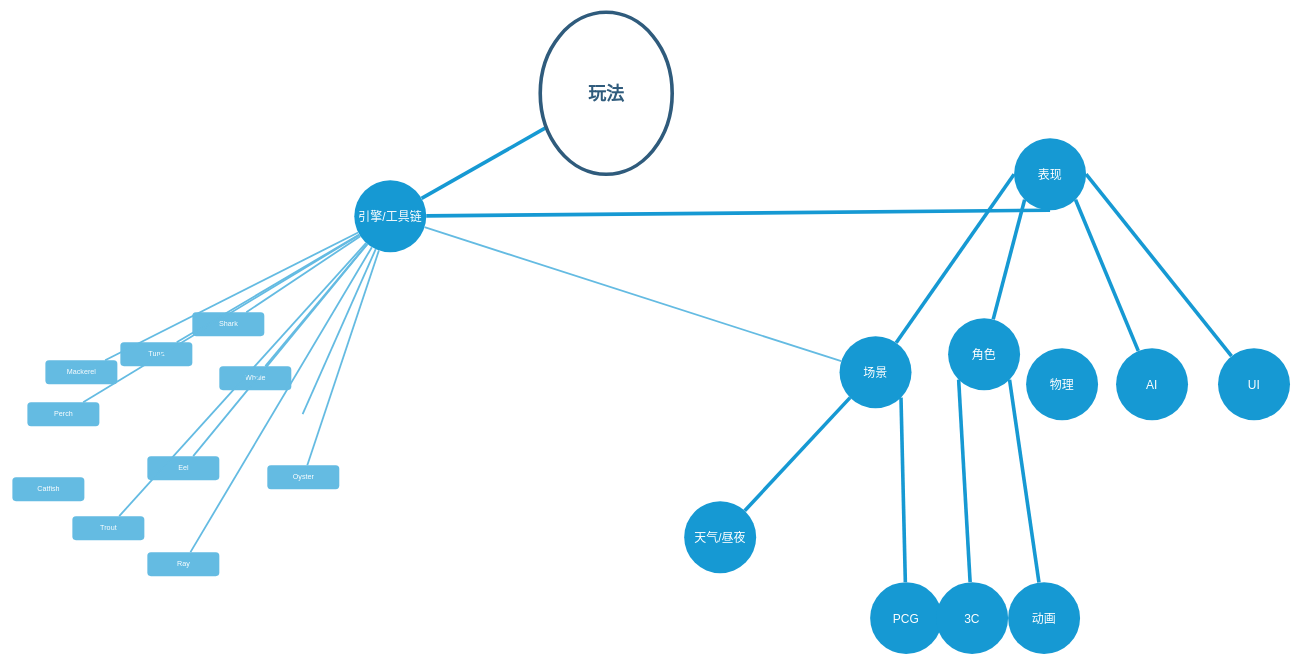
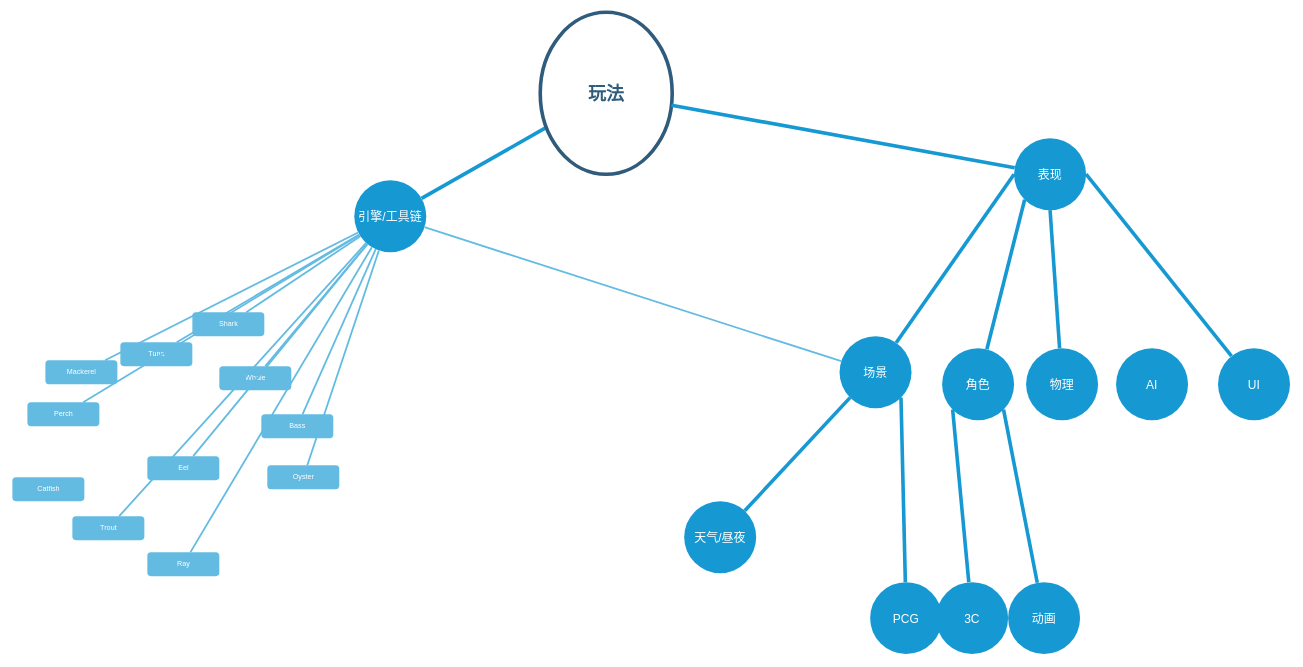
  <mxCell id="0" />
  <mxCell id="1" parent="0" />
  <mxCell id="2" value="引擎/工具链" style="ellipse;whiteSpace=wrap;html=1;shadow=0;fontFamily=Helvetica;fontSize=20;fontColor=#FFFFFF;align=center;strokeWidth=3;fillColor=#1699D3;strokeColor=none;" parent="1" vertex="1"><mxGeometry x="590" y="300" width="120" height="120" as="geometry" /></mxCell>
  <mxCell id="3" style="endArrow=none;strokeWidth=6;strokeColor=#1699D3;html=1;" parent="1" source="26" target="2" edge="1"><mxGeometry relative="1" as="geometry" /></mxCell>
  <mxCell id="4" value="Perch" style="rounded=1;fillColor=#64BBE2;strokeColor=none;strokeWidth=3;shadow=0;html=1;fontColor=#FFFFFF;" parent="1" vertex="1"><mxGeometry x="45" y="670" width="120" height="40" as="geometry" /></mxCell>
  <mxCell id="5" value="Mackerel" style="rounded=1;fillColor=#64BBE2;strokeColor=none;strokeWidth=3;shadow=0;html=1;fontColor=#FFFFFF;" parent="1" vertex="1"><mxGeometry x="75" y="600" width="120" height="40" as="geometry" /></mxCell>
  <mxCell id="6" value="Tuna" style="rounded=1;fillColor=#64BBE2;strokeColor=none;strokeWidth=3;shadow=0;html=1;fontColor=#FFFFFF;" parent="1" vertex="1"><mxGeometry x="200" y="570" width="120" height="40" as="geometry" /></mxCell>
  <mxCell id="7" value="Shark" style="rounded=1;fillColor=#64BBE2;strokeColor=none;strokeWidth=3;shadow=0;html=1;fontColor=#FFFFFF;" parent="1" vertex="1"><mxGeometry x="320" y="520" width="120" height="40" as="geometry" /></mxCell>
  <mxCell id="8" value="Whale" style="rounded=1;fillColor=#64BBE2;strokeColor=none;strokeWidth=3;shadow=0;html=1;fontColor=#FFFFFF;" parent="1" vertex="1"><mxGeometry x="365" y="610" width="120" height="40" as="geometry" /></mxCell>
- <mxCell id="9" value="Bass" style="rounded=1;fillColor=#ffffff;strokeColor=none;strokeWidth=3;shadow=0;html=1;fontColor=#FFFFFF;" parent="1" vertex="1"><mxGeometry x="435" y="690" width="120" height="40" as="geometry" /></mxCell>
+ <mxCell id="9" value="Bass" style="rounded=1;fillColor=#64BBE2;strokeColor=none;strokeWidth=3;shadow=0;html=1;fontColor=#FFFFFF;" parent="1" vertex="1"><mxGeometry x="435" y="690" width="120" height="40" as="geometry" /></mxCell>
  <mxCell id="10" value="Eel" style="rounded=1;fillColor=#64BBE2;strokeColor=none;strokeWidth=3;shadow=0;html=1;fontColor=#FFFFFF;" parent="1" vertex="1"><mxGeometry x="245" y="760" width="120" height="40" as="geometry" /></mxCell>
  <mxCell id="11" value="Oyster" style="rounded=1;fillColor=#64BBE2;strokeColor=none;strokeWidth=3;shadow=0;html=1;fontColor=#FFFFFF;" parent="1" vertex="1"><mxGeometry x="445" y="775" width="120" height="40" as="geometry" /></mxCell>
  <mxCell id="12" value="Ray" style="rounded=1;fillColor=#64BBE2;strokeColor=none;strokeWidth=3;shadow=0;html=1;fontColor=#FFFFFF;" parent="1" vertex="1"><mxGeometry x="245" y="920" width="120" height="40" as="geometry" /></mxCell>
  <mxCell id="13" value="Trout" style="rounded=1;fillColor=#64BBE2;strokeColor=none;strokeWidth=3;shadow=0;html=1;fontColor=#FFFFFF;" parent="1" vertex="1"><mxGeometry x="120" y="860" width="120" height="40" as="geometry" /></mxCell>
  <mxCell id="14" value="Catfish" style="rounded=1;fillColor=#64BBE2;strokeColor=none;strokeWidth=3;shadow=0;html=1;fontColor=#FFFFFF;" parent="1" vertex="1"><mxGeometry x="20" y="795" width="120" height="40" as="geometry" /></mxCell>
  <mxCell id="15" value="" style="edgeStyle=none;endArrow=none;strokeWidth=3;strokeColor=#64BBE2;html=1;" parent="1" source="2" target="4" edge="1"><mxGeometry x="-1500" y="270" width="100" height="100" as="geometry"><mxPoint x="-1540" y="80" as="sourcePoint" /><mxPoint x="-1440" y="-20" as="targetPoint" /></mxGeometry></mxCell>
  <mxCell id="16" value="" style="edgeStyle=none;endArrow=none;strokeWidth=3;strokeColor=#64BBE2;html=1;" parent="1" source="2" target="5" edge="1"><mxGeometry x="-1500" y="270" width="100" height="100" as="geometry"><mxPoint x="-1540" y="80" as="sourcePoint" /><mxPoint x="-1440" y="-20" as="targetPoint" /></mxGeometry></mxCell>
  <mxCell id="17" value="" style="edgeStyle=none;endArrow=none;strokeWidth=3;strokeColor=#64BBE2;html=1;" parent="1" source="2" target="6" edge="1"><mxGeometry x="-1500" y="270" width="100" height="100" as="geometry"><mxPoint x="-1540" y="80" as="sourcePoint" /><mxPoint x="-1440" y="-20" as="targetPoint" /></mxGeometry></mxCell>
  <mxCell id="18" value="" style="edgeStyle=none;endArrow=none;strokeWidth=3;strokeColor=#64BBE2;html=1;" parent="1" source="2" target="7" edge="1"><mxGeometry x="-1500" y="270" width="100" height="100" as="geometry"><mxPoint x="-1540" y="80" as="sourcePoint" /><mxPoint x="-1440" y="-20" as="targetPoint" /></mxGeometry></mxCell>
  <mxCell id="19" value="" style="edgeStyle=none;endArrow=none;strokeWidth=3;strokeColor=#64BBE2;html=1;" parent="1" source="2" target="8" edge="1"><mxGeometry x="-1500" y="270" width="100" height="100" as="geometry"><mxPoint x="-1540" y="80" as="sourcePoint" /><mxPoint x="-1440" y="-20" as="targetPoint" /></mxGeometry></mxCell>
  <mxCell id="20" value="" style="edgeStyle=none;endArrow=none;strokeWidth=3;strokeColor=#64BBE2;html=1;" parent="1" source="2" target="9" edge="1"><mxGeometry x="-1500" y="270" width="100" height="100" as="geometry"><mxPoint x="-1540" y="80" as="sourcePoint" /><mxPoint x="-1440" y="-20" as="targetPoint" /></mxGeometry></mxCell>
  <mxCell id="21" value="" style="edgeStyle=none;endArrow=none;strokeWidth=3;strokeColor=#64BBE2;html=1;" parent="1" source="2" target="11" edge="1"><mxGeometry x="-1500" y="270" width="100" height="100" as="geometry"><mxPoint x="-1540" y="80" as="sourcePoint" /><mxPoint x="-1440" y="-20" as="targetPoint" /></mxGeometry></mxCell>
  <mxCell id="22" value="" style="edgeStyle=none;endArrow=none;strokeWidth=3;strokeColor=#64BBE2;html=1;" parent="1" source="2" target="10" edge="1"><mxGeometry x="-1500" y="270" width="100" height="100" as="geometry"><mxPoint x="-1540" y="80" as="sourcePoint" /><mxPoint x="-1440" y="-20" as="targetPoint" /></mxGeometry></mxCell>
  <mxCell id="23" value="" style="edgeStyle=none;endArrow=none;strokeWidth=3;strokeColor=#64BBE2;html=1;" parent="1" source="2" target="12" edge="1"><mxGeometry x="-1500" y="270" width="100" height="100" as="geometry"><mxPoint x="-1540" y="80" as="sourcePoint" /><mxPoint x="-1440" y="-20" as="targetPoint" /></mxGeometry></mxCell>
  <mxCell id="24" value="" style="edgeStyle=none;endArrow=none;strokeWidth=3;strokeColor=#64BBE2;html=1;" parent="1" source="2" target="13" edge="1"><mxGeometry x="-1500" y="270" width="100" height="100" as="geometry"><mxPoint x="-1540" y="80" as="sourcePoint" /><mxPoint x="-1440" y="-20" as="targetPoint" /></mxGeometry></mxCell>
  <mxCell id="25" value="" style="edgeStyle=none;endArrow=none;strokeWidth=3;strokeColor=#64BBE2;html=1;" parent="1" source="2" target="29" edge="1"><mxGeometry x="-1500" y="270" width="100" height="100" as="geometry"><mxPoint x="-1540" y="80" as="sourcePoint" /><mxPoint x="-1440" y="-20" as="targetPoint" /></mxGeometry></mxCell>
  <mxCell id="26" value="玩法" style="ellipse;whiteSpace=wrap;html=1;shadow=0;fontFamily=Helvetica;fontSize=30;fontColor=#2F5B7C;align=center;strokeColor=#2F5B7C;strokeWidth=6;fillColor=#FFFFFF;fontStyle=1;gradientColor=none;" parent="1" vertex="1"><mxGeometry x="900" y="20" width="220" height="270" as="geometry" /></mxCell>
  <mxCell id="27" value="表现" style="ellipse;whiteSpace=wrap;html=1;shadow=0;fontFamily=Helvetica;fontSize=20;fontColor=#FFFFFF;align=center;strokeWidth=3;fillColor=#1699D3;strokeColor=none;" vertex="1" parent="1"><mxGeometry x="1690" y="230" width="120" height="120" as="geometry" /></mxCell>
+ <mxCell id="28" style="endArrow=none;strokeWidth=6;strokeColor=#1699D3;html=1;" edge="1" parent="1" target="27" source="26"><mxGeometry relative="1" as="geometry"><mxPoint x="1985.954" y="606.187" as="sourcePoint" /></mxGeometry></mxCell>
  <mxCell id="29" value="场景" style="ellipse;whiteSpace=wrap;html=1;shadow=0;fontFamily=Helvetica;fontSize=20;fontColor=#FFFFFF;align=center;strokeWidth=3;fillColor=#1699D3;strokeColor=none;" vertex="1" parent="1"><mxGeometry x="1399" y="560" width="120" height="120" as="geometry" /></mxCell>
  <mxCell id="30" style="endArrow=none;strokeWidth=6;strokeColor=#1699D3;html=1;exitX=0;exitY=0.5;exitDx=0;exitDy=0;" edge="1" parent="1" target="29" source="27"><mxGeometry relative="1" as="geometry"><mxPoint x="1894.741" y="410.001" as="sourcePoint" /></mxGeometry></mxCell>
- <mxCell id="31" value="角色" style="ellipse;whiteSpace=wrap;html=1;shadow=0;fontFamily=Helvetica;fontSize=20;fontColor=#FFFFFF;align=center;strokeWidth=3;fillColor=#1699D3;strokeColor=none;" vertex="1" parent="1"><mxGeometry x="1580" y="530" width="120" height="120" as="geometry" /></mxCell>
+ <mxCell id="31" value="角色" style="ellipse;whiteSpace=wrap;html=1;shadow=0;fontFamily=Helvetica;fontSize=20;fontColor=#FFFFFF;align=center;strokeWidth=3;fillColor=#1699D3;strokeColor=none;" vertex="1" parent="1"><mxGeometry x="1570" y="580" width="120" height="120" as="geometry" /></mxCell>
  <mxCell id="32" style="endArrow=none;strokeWidth=6;strokeColor=#1699D3;html=1;exitX=0;exitY=1;exitDx=0;exitDy=0;" edge="1" parent="1" target="31" source="27"><mxGeometry relative="1" as="geometry"><mxPoint x="2017.574" y="366.956" as="sourcePoint" /></mxGeometry></mxCell>
  <mxCell id="33" value="天气/昼夜" style="ellipse;whiteSpace=wrap;html=1;shadow=0;fontFamily=Helvetica;fontSize=20;fontColor=#FFFFFF;align=center;strokeWidth=3;fillColor=#1699D3;strokeColor=none;" vertex="1" parent="1"><mxGeometry x="1140" y="835" width="120" height="120" as="geometry" /></mxCell>
  <mxCell id="34" style="endArrow=none;strokeWidth=6;strokeColor=#1699D3;html=1;exitX=0;exitY=1;exitDx=0;exitDy=0;" edge="1" parent="1" target="33" source="29"><mxGeometry relative="1" as="geometry"><mxPoint x="1518.574" y="749.996" as="sourcePoint" /></mxGeometry></mxCell>
  <mxCell id="35" value="PCG" style="ellipse;whiteSpace=wrap;html=1;shadow=0;fontFamily=Helvetica;fontSize=20;fontColor=#FFFFFF;align=center;strokeWidth=3;fillColor=#1699D3;strokeColor=none;" vertex="1" parent="1"><mxGeometry x="1450" y="970" width="120" height="120" as="geometry" /></mxCell>
  <mxCell id="36" style="endArrow=none;strokeWidth=6;strokeColor=#1699D3;html=1;exitX=1;exitY=1;exitDx=0;exitDy=0;" edge="1" parent="1" target="35" source="29"><mxGeometry relative="1" as="geometry"><mxPoint x="1842.574" y="789.996" as="sourcePoint" /></mxGeometry></mxCell>
  <mxCell id="37" value="3C" style="ellipse;whiteSpace=wrap;html=1;shadow=0;fontFamily=Helvetica;fontSize=20;fontColor=#FFFFFF;align=center;strokeWidth=3;fillColor=#1699D3;strokeColor=none;" vertex="1" parent="1"><mxGeometry x="1560" y="970" width="120" height="120" as="geometry" /></mxCell>
  <mxCell id="38" style="endArrow=none;strokeWidth=6;strokeColor=#1699D3;html=1;exitX=0;exitY=1;exitDx=0;exitDy=0;" edge="1" parent="1" target="37" source="31"><mxGeometry relative="1" as="geometry"><mxPoint x="2052.574" y="759.996" as="sourcePoint" /></mxGeometry></mxCell>
  <mxCell id="39" value="动画" style="ellipse;whiteSpace=wrap;html=1;shadow=0;fontFamily=Helvetica;fontSize=20;fontColor=#FFFFFF;align=center;strokeWidth=3;fillColor=#1699D3;strokeColor=none;" vertex="1" parent="1"><mxGeometry x="1680" y="970" width="120" height="120" as="geometry" /></mxCell>
  <mxCell id="40" style="endArrow=none;strokeWidth=6;strokeColor=#1699D3;html=1;exitX=1;exitY=1;exitDx=0;exitDy=0;" edge="1" parent="1" target="39" source="31"><mxGeometry relative="1" as="geometry"><mxPoint x="2095" y="777.57" as="sourcePoint" /></mxGeometry></mxCell>
  <mxCell id="41" value="AI" style="ellipse;whiteSpace=wrap;html=1;shadow=0;fontFamily=Helvetica;fontSize=20;fontColor=#FFFFFF;align=center;strokeWidth=3;fillColor=#1699D3;strokeColor=none;" vertex="1" parent="1"><mxGeometry x="1860" y="580" width="120" height="120" as="geometry" /></mxCell>
- <mxCell id="42" style="endArrow=none;strokeWidth=6;strokeColor=#1699D3;html=1;exitX=1;exitY=1;exitDx=0;exitDy=0;" edge="1" parent="1" target="41" source="27"><mxGeometry relative="1" as="geometry"><mxPoint x="2130" y="360" as="sourcePoint" /></mxGeometry></mxCell>
  <mxCell id="43" value="UI" style="ellipse;whiteSpace=wrap;html=1;shadow=0;fontFamily=Helvetica;fontSize=20;fontColor=#FFFFFF;align=center;strokeWidth=3;fillColor=#1699D3;strokeColor=none;" vertex="1" parent="1"><mxGeometry x="2030" y="580" width="120" height="120" as="geometry" /></mxCell>
  <mxCell id="44" style="endArrow=none;strokeWidth=6;strokeColor=#1699D3;html=1;exitX=1;exitY=0.5;exitDx=0;exitDy=0;" edge="1" parent="1" target="43" source="27"><mxGeometry relative="1" as="geometry"><mxPoint x="2019.996" y="332.426" as="sourcePoint" /></mxGeometry></mxCell>
  <mxCell id="45" value="物理" style="ellipse;whiteSpace=wrap;html=1;shadow=0;fontFamily=Helvetica;fontSize=20;fontColor=#FFFFFF;align=center;strokeWidth=3;fillColor=#1699D3;strokeColor=none;" vertex="1" parent="1"><mxGeometry x="1710" y="580" width="120" height="120" as="geometry" /></mxCell>
- <mxCell id="46" style="endArrow=none;strokeWidth=6;strokeColor=#1699D3;html=1;exitX=0.5;exitY=1;exitDx=0;exitDy=0;" edge="1" parent="1" target="2" source="27"><mxGeometry relative="1" as="geometry"><mxPoint x="1656.216" y="336.996" as="sourcePoint" /></mxGeometry></mxCell>
+ <mxCell id="46" style="endArrow=none;strokeWidth=6;strokeColor=#1699D3;html=1;exitX=0.5;exitY=1;exitDx=0;exitDy=0;" edge="1" parent="1" target="45" source="27"><mxGeometry relative="1" as="geometry"><mxPoint x="1656.216" y="336.996" as="sourcePoint" /></mxGeometry></mxCell>
